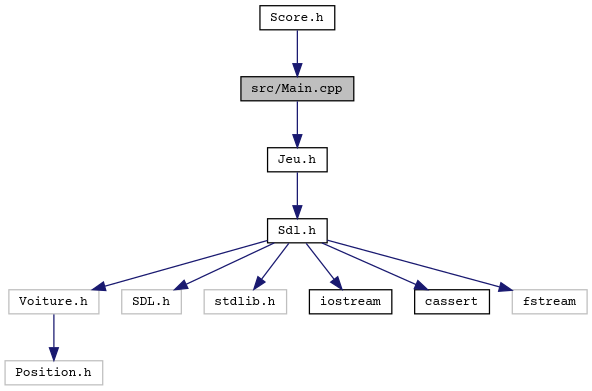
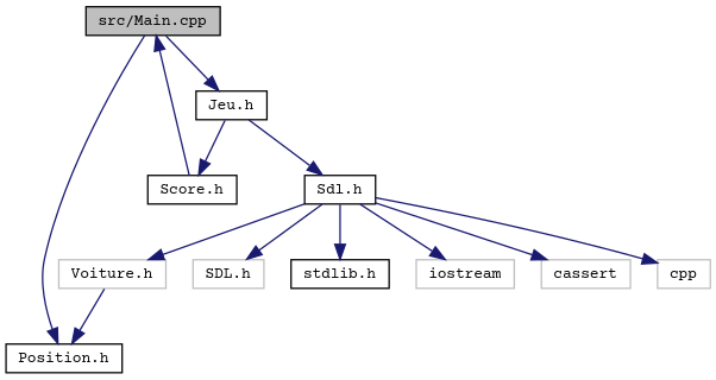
  digraph {
    fontname="Courier Prime"
    node [color=grey75 fillcolor=white fontname="Courier Prime" fontsize=10 shape=record style=filled]
    edge [color=midnightblue fontname="Courier Prime" fontsize=10 labelfontname=Helvetica labelfontsize=10 style=solid]
    n1 [color=black fillcolor=grey75 fontcolor=black height=0.2 label="src/Main.cpp" width=0.4]
-   n2 [height=0.2 label="Position.h" width=0.4]
+   n2 [color=black height=0.2 label="Position.h" width=0.4]
    n3 [color=black height=0.2 label="Jeu.h" width=0.4]
    n4 [color=black height=0.2 label="Score.h" width=0.4]
    n5 [color=black height=0.2 label="Sdl.h" width=0.4]
    n6 [height=0.2 label="Voiture.h" width=0.4]
    n7 [height=0.2 label="SDL.h" width=0.4]
-   n8 [height=0.2 label="stdlib.h" width=0.4]
-   n9 [color=black height=0.2 label=iostream width=0.4]
-   n10 [color=black height=0.2 label=cassert width=0.4]
-   n11 [height=0.2 label=fstream width=0.4]
+   n8 [color=black height=0.2 label="stdlib.h" width=0.4]
+   n9 [height=0.2 label=iostream width=0.4]
+   n10 [height=0.2 label=cassert width=0.4]
+   n11 [height=0.2 label=cpp width=0.4]
+   n1 -> n2
    n1 -> n3
+   n3 -> n4
    n3 -> n5
    n4 -> n1
    n5 -> n6
    n5 -> n7
    n5 -> n8
    n5 -> n9
    n5 -> n10
    n5 -> n11
    n6 -> n2
  }
